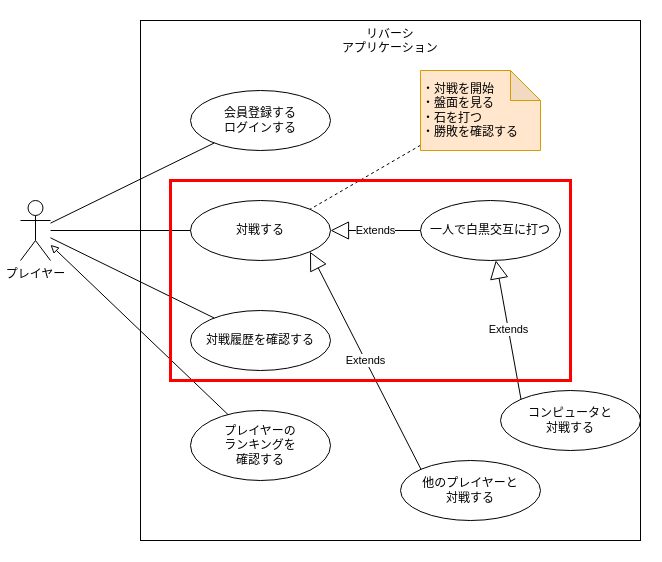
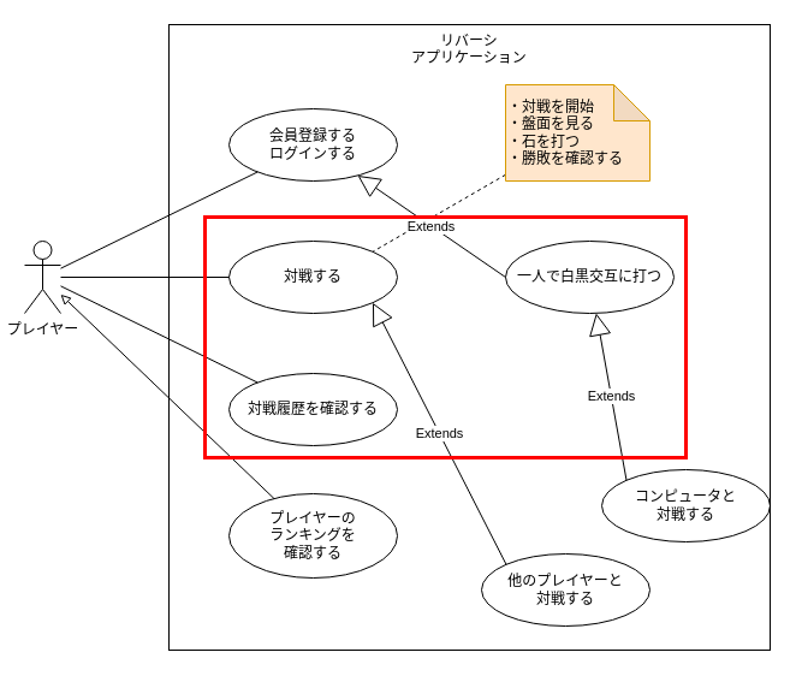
  <mxCell id="0" />
  <mxCell id="1" parent="0" />
  <mxCell id="2" value="リバーシ&lt;br&gt;アプリケーション" style="rounded=0;whiteSpace=wrap;html=1;align=center;horizontal=1;verticalAlign=top;fillColor=none;" vertex="1" parent="1"><mxGeometry x="140" y="20" width="500" height="520" as="geometry" /></mxCell>
  <mxCell id="3" value="プレイヤー" style="shape=umlActor;verticalLabelPosition=bottom;verticalAlign=top;html=1;outlineConnect=0;fillColor=none;" vertex="1" parent="1"><mxGeometry x="20" y="200" width="30" height="60" as="geometry" /></mxCell>
  <mxCell id="4" style="edgeStyle=none;html=1;endArrow=none;endFill=0;" edge="1" parent="1" source="5" target="3"><mxGeometry relative="1" as="geometry" /></mxCell>
  <mxCell id="5" value="対戦する" style="ellipse;whiteSpace=wrap;html=1;fillColor=none;" vertex="1" parent="1"><mxGeometry x="190" y="200" width="140" height="60" as="geometry" /></mxCell>
  <mxCell id="6" style="edgeStyle=none;html=1;entryX=1;entryY=0;entryDx=0;entryDy=0;endArrow=none;endFill=0;dashed=1;" edge="1" parent="1" source="7" target="5"><mxGeometry relative="1" as="geometry" /></mxCell>
  <mxCell id="7" value="・対戦を開始&lt;br&gt;・盤面を見る&lt;br&gt;・石を打つ&lt;br&gt;・勝敗を確認する" style="shape=note;whiteSpace=wrap;html=1;backgroundOutline=1;darkOpacity=0.05;fillColor=#ffe6cc;align=left;strokeColor=#d79b00;" vertex="1" parent="1"><mxGeometry x="420" y="70" width="120" height="80" as="geometry" /></mxCell>
  <mxCell id="8" style="edgeStyle=none;html=1;endArrow=none;endFill=0;" edge="1" parent="1" source="9" target="3"><mxGeometry relative="1" as="geometry" /></mxCell>
  <mxCell id="9" value="会員登録する&lt;br&gt;ログインする" style="ellipse;whiteSpace=wrap;html=1;fillColor=none;" vertex="1" parent="1"><mxGeometry x="190" y="90" width="140" height="60" as="geometry" /></mxCell>
  <mxCell id="10" style="edgeStyle=none;html=1;endArrow=none;endFill=0;" edge="1" parent="1" source="11" target="3"><mxGeometry relative="1" as="geometry" /></mxCell>
  <mxCell id="11" value="対戦履歴を確認する" style="ellipse;whiteSpace=wrap;html=1;fillColor=none;" vertex="1" parent="1"><mxGeometry x="190" y="310" width="140" height="60" as="geometry" /></mxCell>
  <mxCell id="12" value="一人で白黒交互に打つ" style="ellipse;whiteSpace=wrap;html=1;fillColor=none;" vertex="1" parent="1"><mxGeometry x="420" y="200" width="140" height="60" as="geometry" /></mxCell>
  <mxCell id="13" value="コンピュータと&lt;br&gt;対戦する" style="ellipse;whiteSpace=wrap;html=1;fillColor=none;" vertex="1" parent="1"><mxGeometry x="500" y="390" width="140" height="60" as="geometry" /></mxCell>
  <mxCell id="14" value="他のプレイヤーと&lt;br&gt;対戦する" style="ellipse;whiteSpace=wrap;html=1;fillColor=none;" vertex="1" parent="1"><mxGeometry x="400" y="460" width="140" height="60" as="geometry" /></mxCell>
- <mxCell id="15" value="Extends" style="endArrow=block;endSize=16;endFill=0;html=1;entryX=1;entryY=0.5;entryDx=0;entryDy=0;exitX=0;exitY=0.5;exitDx=0;exitDy=0;" edge="1" parent="1" source="12" target="5"><mxGeometry width="160" relative="1" as="geometry"><mxPoint x="300" y="340" as="sourcePoint" /><mxPoint x="460" y="340" as="targetPoint" /></mxGeometry></mxCell>
+ <mxCell id="15" value="Extends" style="endArrow=block;endSize=16;endFill=0;html=1;exitX=0;exitY=0.5;exitDx=0;exitDy=0;" edge="1" parent="1" source="12" target="9"><mxGeometry width="160" relative="1" as="geometry"><mxPoint x="300" y="340" as="sourcePoint" /><mxPoint x="460" y="340" as="targetPoint" /></mxGeometry></mxCell>
  <mxCell id="16" value="Extends" style="endArrow=block;endSize=16;endFill=0;html=1;exitX=0;exitY=0;exitDx=0;exitDy=0;" edge="1" parent="1" source="13" target="12"><mxGeometry width="160" relative="1" as="geometry"><mxPoint x="430" y="250" as="sourcePoint" /><mxPoint x="340" y="250" as="targetPoint" /></mxGeometry></mxCell>
  <mxCell id="17" value="Extends" style="endArrow=block;endSize=16;endFill=0;html=1;entryX=1;entryY=1;entryDx=0;entryDy=0;exitX=0;exitY=0;exitDx=0;exitDy=0;" edge="1" parent="1" source="14" target="5"><mxGeometry width="160" relative="1" as="geometry"><mxPoint x="480.503" y="388.787" as="sourcePoint" /><mxPoint x="334.68" y="259.48" as="targetPoint" /></mxGeometry></mxCell>
  <mxCell id="18" style="edgeStyle=none;html=1;endArrow=block;endFill=0;" edge="1" parent="1" source="19" target="3"><mxGeometry relative="1" as="geometry" /></mxCell>
  <mxCell id="19" value="プレイヤーの&lt;br&gt;ランキングを&lt;br&gt;確認する" style="ellipse;whiteSpace=wrap;html=1;fillColor=none;" vertex="1" parent="1"><mxGeometry x="190" y="410" width="140" height="70" as="geometry" /></mxCell>
  <mxCell id="20" value="" style="rounded=0;whiteSpace=wrap;html=1;fillColor=none;strokeColor=#FF0000;strokeWidth=3;" vertex="1" parent="1"><mxGeometry x="170" y="180" width="400" height="200" as="geometry" /></mxCell>
